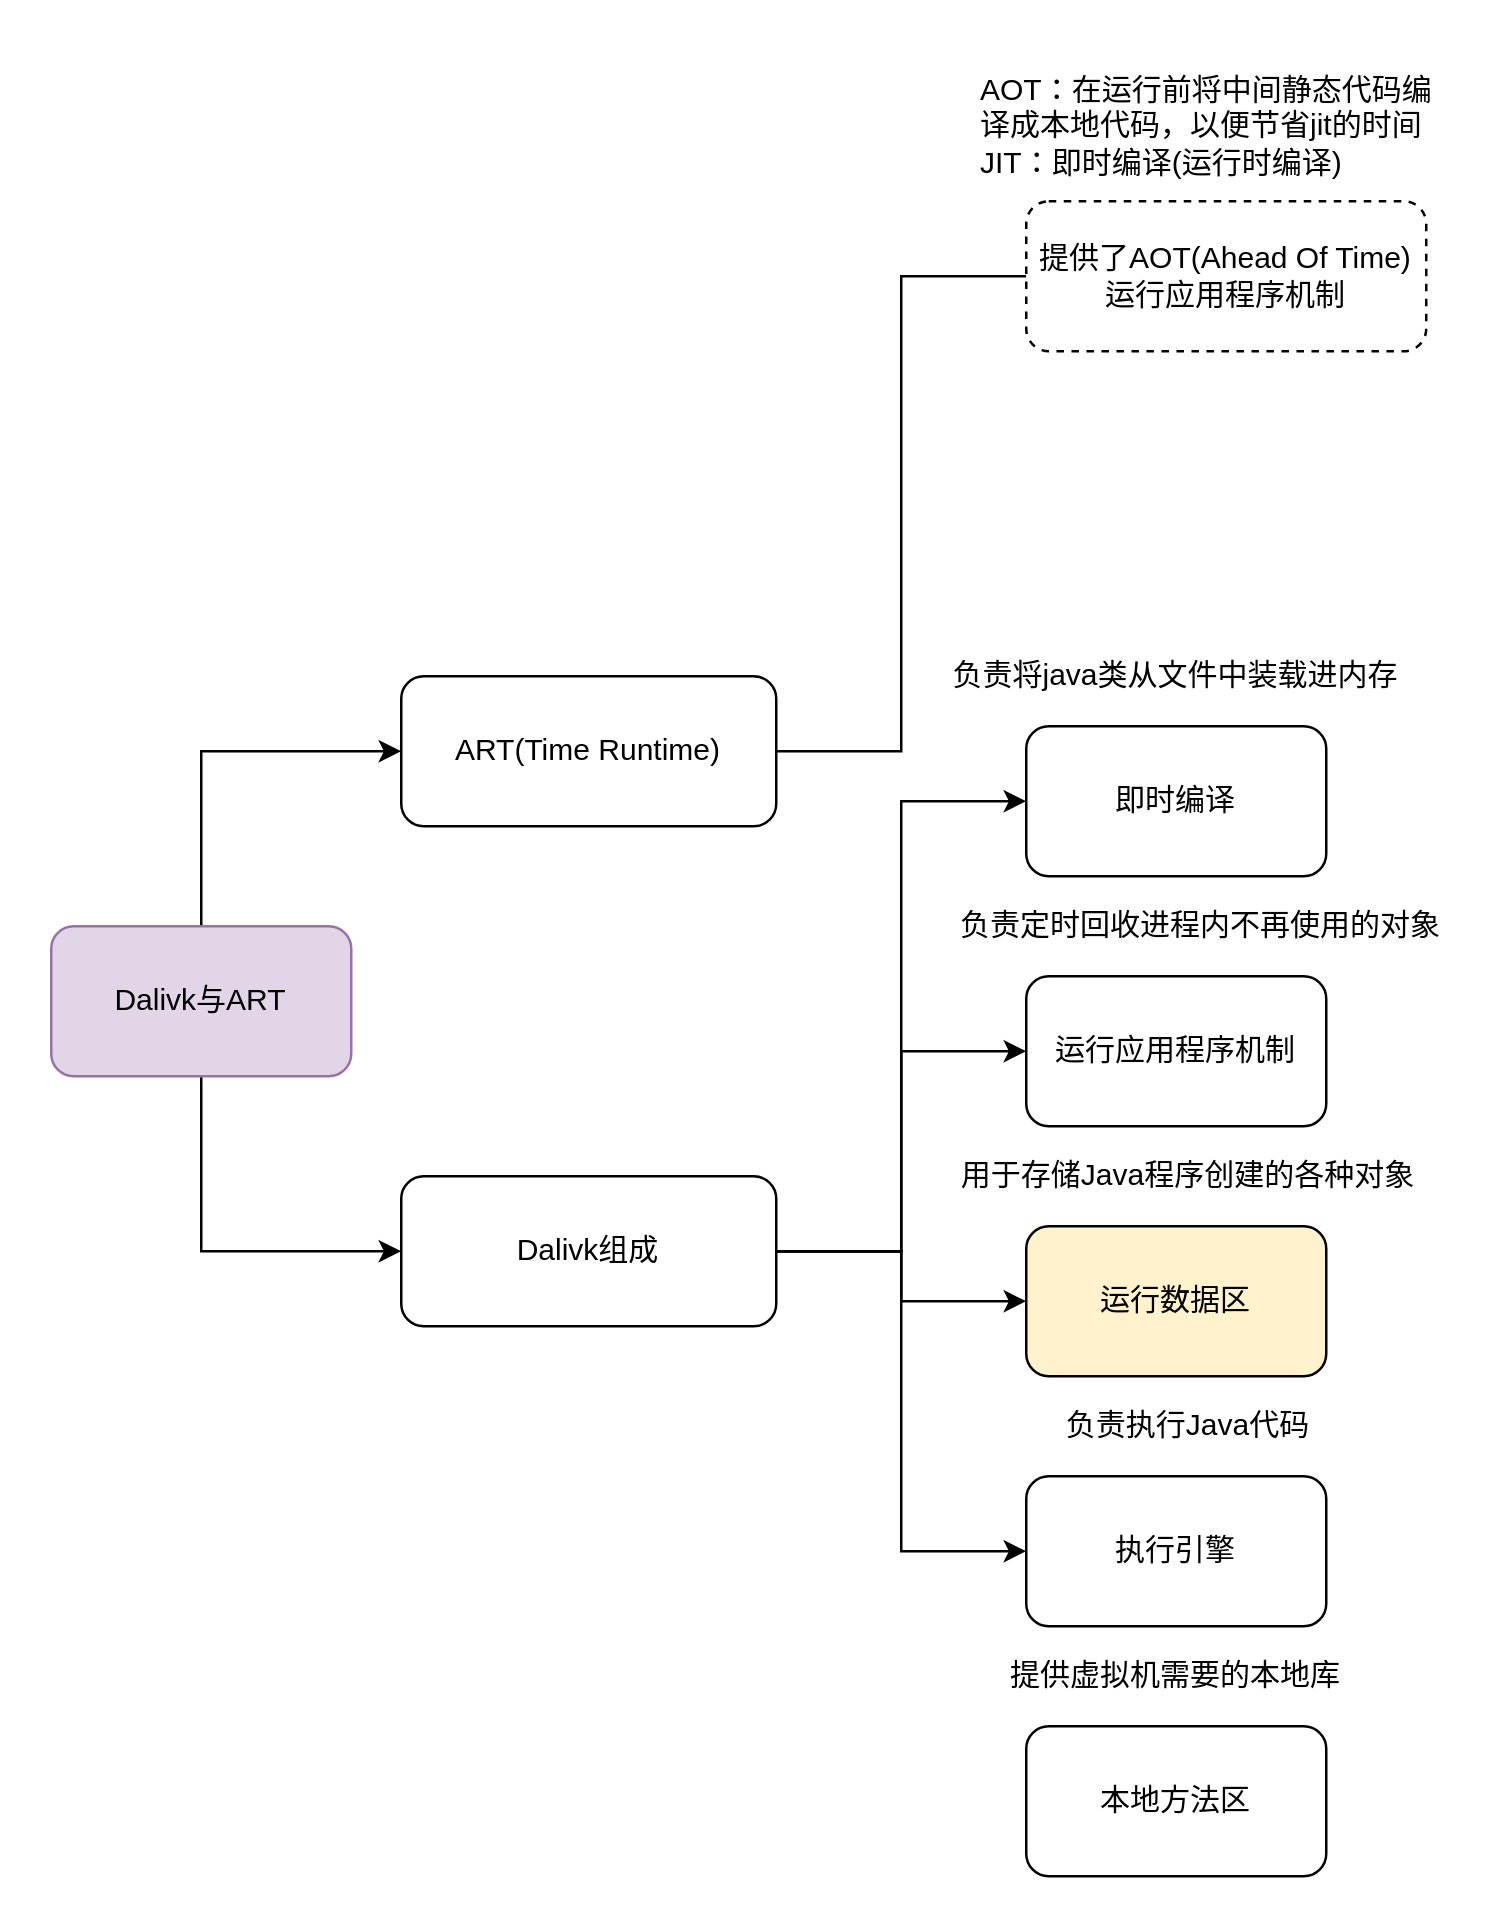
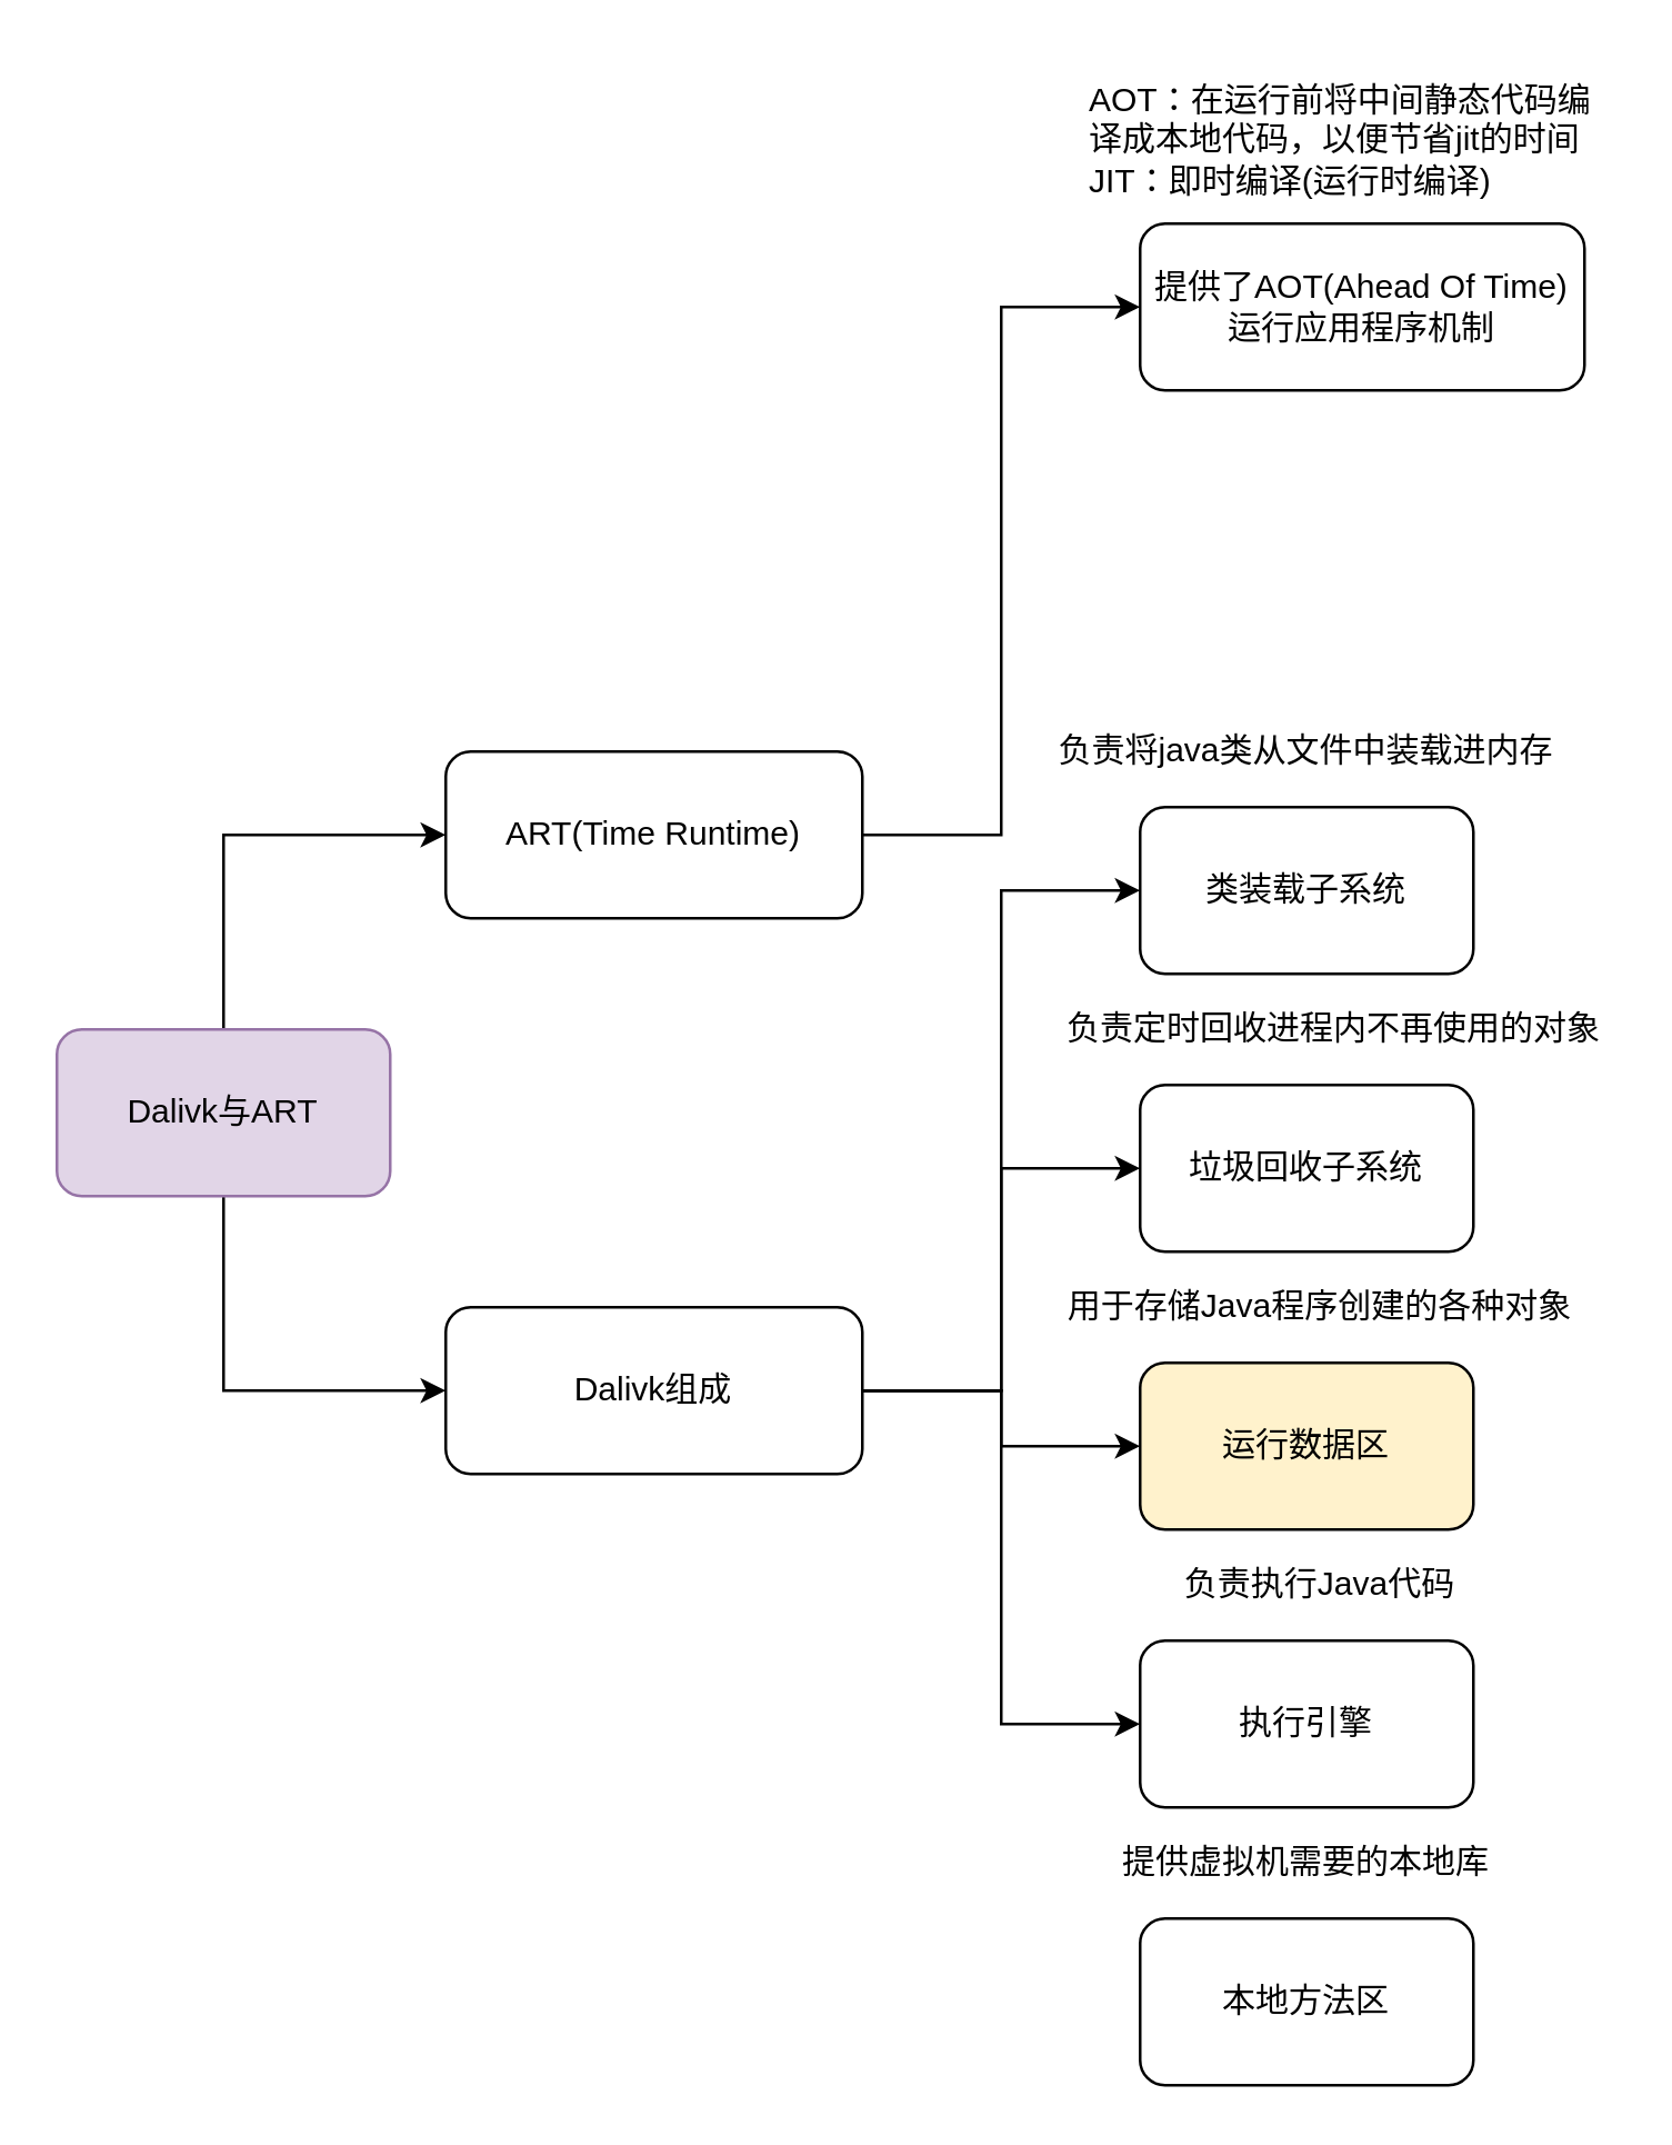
  <mxCell id="0" />
  <mxCell id="1" parent="0" />
  <mxCell id="2" style="edgeStyle=orthogonalEdgeStyle;rounded=0;orthogonalLoop=1;jettySize=auto;html=1;exitX=0.5;exitY=0;exitDx=0;exitDy=0;entryX=0;entryY=0.5;entryDx=0;entryDy=0;" edge="1" parent="1" source="4" target="6"><mxGeometry relative="1" as="geometry" /></mxCell>
  <mxCell id="3" style="edgeStyle=orthogonalEdgeStyle;rounded=0;orthogonalLoop=1;jettySize=auto;html=1;entryX=0;entryY=0.5;entryDx=0;entryDy=0;exitX=0.5;exitY=1;exitDx=0;exitDy=0;" edge="1" parent="1" source="4" target="13"><mxGeometry relative="1" as="geometry" /></mxCell>
  <mxCell id="4" value="Dalivk与ART" style="rounded=1;whiteSpace=wrap;html=1;fillColor=#e1d5e7;strokeColor=#9673a6;" vertex="1" parent="1"><mxGeometry x="20" y="370" width="120" height="60" as="geometry" /></mxCell>
- <mxCell id="5" style="edgeStyle=orthogonalEdgeStyle;rounded=0;orthogonalLoop=1;jettySize=auto;html=1;entryX=0;entryY=0.5;entryDx=0;entryDy=0;endArrow=none;" edge="1" parent="1" source="6" target="7"><mxGeometry relative="1" as="geometry" /></mxCell>
+ <mxCell id="5" style="edgeStyle=orthogonalEdgeStyle;rounded=0;orthogonalLoop=1;jettySize=auto;html=1;entryX=0;entryY=0.5;entryDx=0;entryDy=0;" edge="1" parent="1" source="6" target="7"><mxGeometry relative="1" as="geometry" /></mxCell>
  <mxCell id="6" value="ART(Time Runtime)" style="rounded=1;whiteSpace=wrap;html=1;" vertex="1" parent="1"><mxGeometry x="160" y="270" width="150" height="60" as="geometry" /></mxCell>
- <mxCell id="7" value="提供了AOT(Ahead Of Time)&lt;br&gt;运行应用程序机制" style="rounded=1;whiteSpace=wrap;html=1;dashed=1;" vertex="1" parent="1"><mxGeometry x="410" y="80" width="160" height="60" as="geometry" /></mxCell>
+ <mxCell id="7" value="提供了AOT(Ahead Of Time)&lt;br&gt;运行应用程序机制" style="rounded=1;whiteSpace=wrap;html=1;" vertex="1" parent="1"><mxGeometry x="410" y="80" width="160" height="60" as="geometry" /></mxCell>
  <mxCell id="8" value="AOT：在运行前将中间静态代码编译成本地代码，以便节省jit的时间&lt;br&gt;JIT：即时编译(运行时编译)" style="text;html=1;strokeColor=none;fillColor=none;align=left;verticalAlign=middle;whiteSpace=wrap;rounded=0;" vertex="1" parent="1"><mxGeometry x="390" y="20" width="190" height="60" as="geometry" /></mxCell>
  <mxCell id="9" value="" style="edgeStyle=orthogonalEdgeStyle;rounded=0;orthogonalLoop=1;jettySize=auto;html=1;" edge="1" parent="1" source="13" target="14"><mxGeometry relative="1" as="geometry" /></mxCell>
  <mxCell id="10" style="edgeStyle=orthogonalEdgeStyle;rounded=0;orthogonalLoop=1;jettySize=auto;html=1;entryX=0;entryY=0.5;entryDx=0;entryDy=0;" edge="1" parent="1" source="13" target="15"><mxGeometry relative="1" as="geometry" /></mxCell>
  <mxCell id="11" style="edgeStyle=orthogonalEdgeStyle;rounded=0;orthogonalLoop=1;jettySize=auto;html=1;entryX=0;entryY=0.5;entryDx=0;entryDy=0;" edge="1" parent="1" source="13" target="18"><mxGeometry relative="1" as="geometry" /></mxCell>
  <mxCell id="12" style="edgeStyle=orthogonalEdgeStyle;rounded=0;orthogonalLoop=1;jettySize=auto;html=1;entryX=0;entryY=0.5;entryDx=0;entryDy=0;" edge="1" parent="1" source="13" target="16"><mxGeometry relative="1" as="geometry" /></mxCell>
  <mxCell id="13" value="Dalivk组成" style="rounded=1;whiteSpace=wrap;html=1;" vertex="1" parent="1"><mxGeometry x="160" y="470" width="150" height="60" as="geometry" /></mxCell>
  <mxCell id="14" value="运行数据区" style="whiteSpace=wrap;html=1;rounded=1;fillColor=#fff2cc;" vertex="1" parent="1"><mxGeometry x="410" y="490" width="120" height="60" as="geometry" /></mxCell>
- <mxCell id="15" value="即时编译" style="rounded=1;whiteSpace=wrap;html=1;" vertex="1" parent="1"><mxGeometry x="410" y="290" width="120" height="60" as="geometry" /></mxCell>
+ <mxCell id="15" value="类装载子系统" style="rounded=1;whiteSpace=wrap;html=1;" vertex="1" parent="1"><mxGeometry x="410" y="290" width="120" height="60" as="geometry" /></mxCell>
  <mxCell id="16" value="执行引擎" style="rounded=1;whiteSpace=wrap;html=1;" vertex="1" parent="1"><mxGeometry x="410" y="590" width="120" height="60" as="geometry" /></mxCell>
  <mxCell id="17" value="本地方法区" style="rounded=1;whiteSpace=wrap;html=1;" vertex="1" parent="1"><mxGeometry x="410" y="690" width="120" height="60" as="geometry" /></mxCell>
- <mxCell id="18" value="运行应用程序机制" style="rounded=1;whiteSpace=wrap;html=1;" vertex="1" parent="1"><mxGeometry x="410" y="390" width="120" height="60" as="geometry" /></mxCell>
+ <mxCell id="18" value="垃圾回收子系统" style="rounded=1;whiteSpace=wrap;html=1;" vertex="1" parent="1"><mxGeometry x="410" y="390" width="120" height="60" as="geometry" /></mxCell>
  <mxCell id="19" value="负责将java类从文件中装载进内存" style="text;html=1;strokeColor=none;fillColor=none;align=center;verticalAlign=middle;whiteSpace=wrap;rounded=0;" vertex="1" parent="1"><mxGeometry x="375" y="240" width="190" height="60" as="geometry" /></mxCell>
  <mxCell id="20" value="负责定时回收进程内不再使用的对象" style="text;html=1;strokeColor=none;fillColor=none;align=center;verticalAlign=middle;whiteSpace=wrap;rounded=0;" vertex="1" parent="1"><mxGeometry x="380" y="340" width="200" height="60" as="geometry" /></mxCell>
  <mxCell id="21" value="用于存储Java程序创建的各种对象" style="text;html=1;strokeColor=none;fillColor=none;align=center;verticalAlign=middle;whiteSpace=wrap;rounded=0;" vertex="1" parent="1"><mxGeometry x="375" y="440" width="200" height="60" as="geometry" /></mxCell>
  <mxCell id="22" value="负责执行Java代码" style="text;html=1;strokeColor=none;fillColor=none;align=center;verticalAlign=middle;whiteSpace=wrap;rounded=0;" vertex="1" parent="1"><mxGeometry x="375" y="540" width="200" height="60" as="geometry" /></mxCell>
  <mxCell id="23" value="提供虚拟机需要的本地库" style="text;html=1;strokeColor=none;fillColor=none;align=center;verticalAlign=middle;whiteSpace=wrap;rounded=0;" vertex="1" parent="1"><mxGeometry x="370" y="640" width="200" height="60" as="geometry" /></mxCell>
